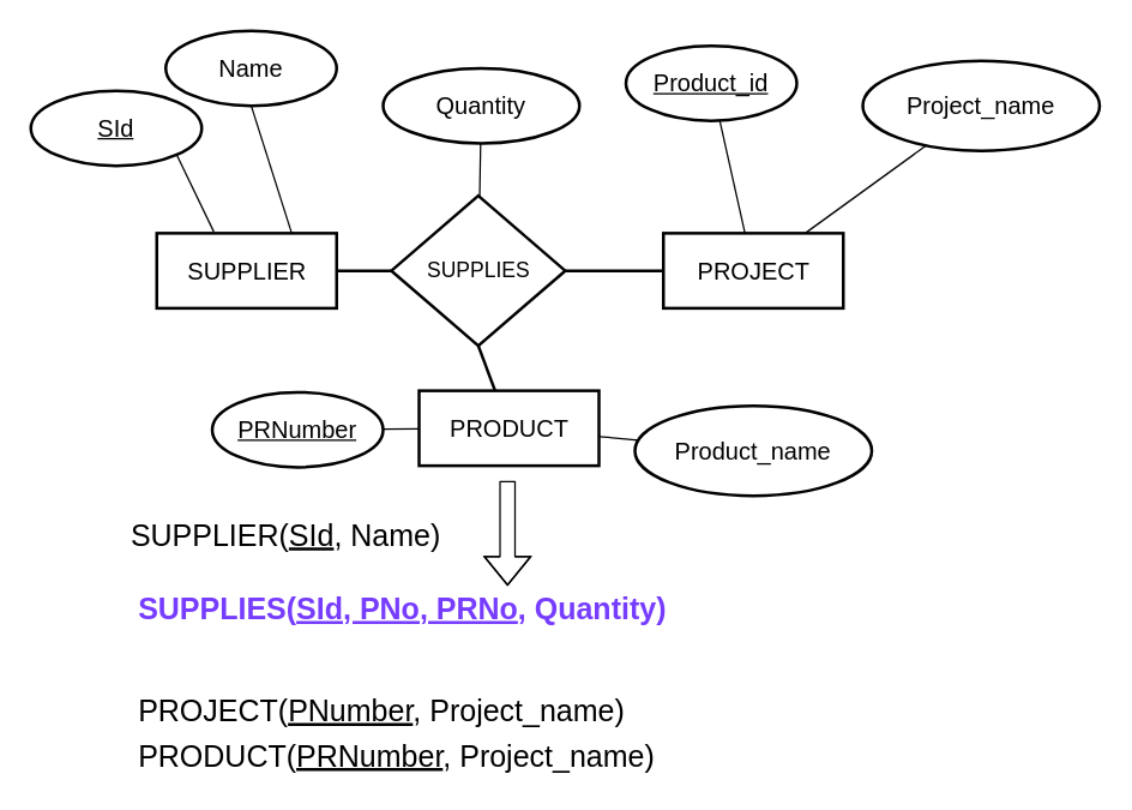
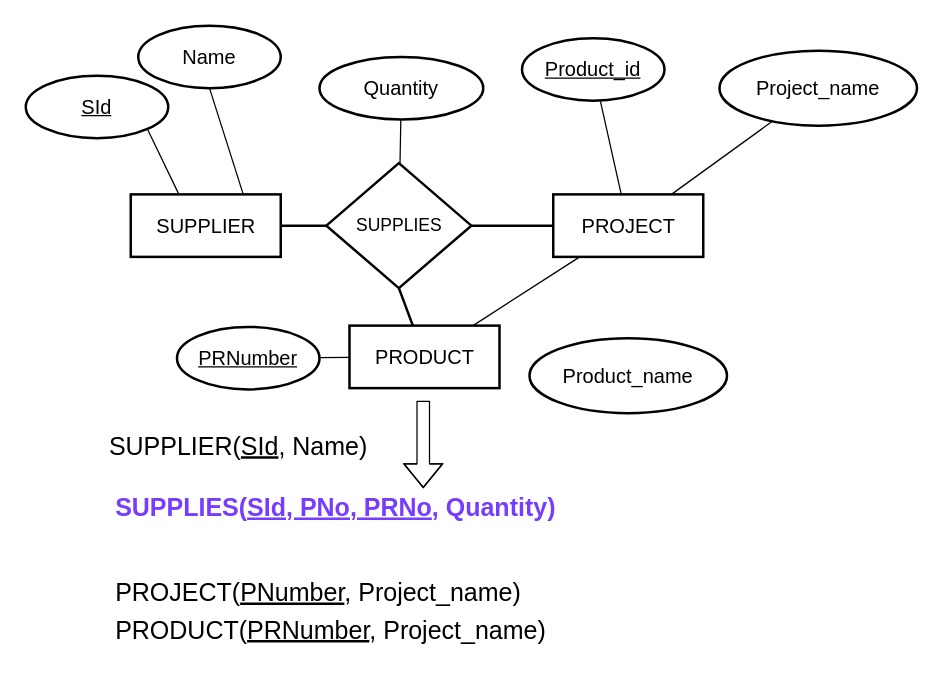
  <mxCell id="0" />
  <mxCell id="1" parent="0" />
  <mxCell id="2" value="SUPPLIER" style="html=1;fillColor=none;fontSize=16;strokeWidth=2;" parent="1" vertex="1"><mxGeometry x="104" y="155" width="120" height="50" as="geometry" /></mxCell>
  <mxCell id="3" value="PROJECT" style="html=1;fillColor=none;fontSize=16;strokeWidth=2;" parent="1" vertex="1"><mxGeometry x="442" y="155" width="120" height="50" as="geometry" /></mxCell>
  <mxCell id="4" value="SUPPLIES" style="shape=rhombus;strokeWidth=2;fontSize=17;perimeter=rhombusPerimeter;whiteSpace=wrap;html=1;align=center;fontSize=14;fillColor=none;" parent="1" vertex="1"><mxGeometry x="260.5" y="130" width="116" height="100" as="geometry" /></mxCell>
  <mxCell id="5" value="" style="endArrow=none;html=1;entryX=0;entryY=0.5;entryDx=0;entryDy=0;endFill=0;strokeWidth=2;" parent="1" source="4" target="3" edge="1"><mxGeometry width="50" height="50" relative="1" as="geometry"><mxPoint x="390" y="180" as="sourcePoint" /><mxPoint x="296" y="190" as="targetPoint" /></mxGeometry></mxCell>
  <mxCell id="6" value="Quantity" style="ellipse;whiteSpace=wrap;html=1;strokeWidth=2;fillColor=none;fontSize=16;" parent="1" vertex="1"><mxGeometry x="255" y="45" width="131" height="50" as="geometry" /></mxCell>
  <mxCell id="7" value="" style="shape=flexArrow;endArrow=classic;html=1;" parent="1" edge="1"><mxGeometry width="50" height="50" relative="1" as="geometry"><mxPoint x="338" y="320" as="sourcePoint" /><mxPoint x="338" y="390" as="targetPoint" /><Array as="points"><mxPoint x="338" y="330" /></Array></mxGeometry></mxCell>
  <mxCell id="8" value="SUPPLIER(&lt;u&gt;SId&lt;/u&gt;, Name)" style="text;html=1;strokeColor=none;fillColor=none;align=left;verticalAlign=middle;whiteSpace=wrap;rounded=0;fontSize=20;" parent="1" vertex="1"><mxGeometry x="85" y="341" width="540" height="30" as="geometry" /></mxCell>
  <mxCell id="9" value="SId" style="ellipse;whiteSpace=wrap;html=1;strokeWidth=2;fillColor=none;fontSize=16;fontStyle=4" parent="1" vertex="1"><mxGeometry x="20" y="60" width="114" height="50" as="geometry" /></mxCell>
  <mxCell id="10" value="" style="endArrow=none;html=1;exitX=0.75;exitY=0;exitDx=0;exitDy=0;entryX=0.5;entryY=1;entryDx=0;entryDy=0;" parent="1" source="2" target="11" edge="1"><mxGeometry width="50" height="50" relative="1" as="geometry"><mxPoint x="159" y="155" as="sourcePoint" /><mxPoint x="209" y="105" as="targetPoint" /></mxGeometry></mxCell>
  <mxCell id="11" value="Name" style="ellipse;whiteSpace=wrap;html=1;strokeWidth=2;fillColor=none;fontSize=16;" parent="1" vertex="1"><mxGeometry x="110" y="20" width="114" height="50" as="geometry" /></mxCell>
  <mxCell id="12" value="" style="endArrow=none;html=1;exitX=0.317;exitY=-0.02;exitDx=0;exitDy=0;entryX=1;entryY=1;entryDx=0;entryDy=0;exitPerimeter=0;" parent="1" source="2" target="9" edge="1"><mxGeometry width="50" height="50" relative="1" as="geometry"><mxPoint x="210" y="165" as="sourcePoint" /><mxPoint x="232" y="110" as="targetPoint" /></mxGeometry></mxCell>
  <mxCell id="13" value="" style="endArrow=none;html=1;" parent="1" source="4" target="6" edge="1"><mxGeometry width="50" height="50" relative="1" as="geometry"><mxPoint x="158.04" y="164" as="sourcePoint" /><mxPoint x="117.305" y="112.678" as="targetPoint" /></mxGeometry></mxCell>
  <mxCell id="14" value="Product_id" style="ellipse;whiteSpace=wrap;html=1;strokeWidth=2;fillColor=none;fontSize=16;fontStyle=4" parent="1" vertex="1"><mxGeometry x="417" y="30" width="114" height="50" as="geometry" /></mxCell>
  <mxCell id="15" value="Project_name" style="ellipse;whiteSpace=wrap;html=1;strokeWidth=2;fillColor=none;fontSize=16;" parent="1" vertex="1"><mxGeometry x="575" y="40" width="158" height="60" as="geometry" /></mxCell>
  <mxCell id="16" value="" style="endArrow=none;html=1;" parent="1" source="3" target="15" edge="1"><mxGeometry width="50" height="50" relative="1" as="geometry"><mxPoint x="663" y="207.5" as="sourcePoint" /><mxPoint x="620" y="123" as="targetPoint" /></mxGeometry></mxCell>
  <mxCell id="17" value="" style="endArrow=none;html=1;" parent="1" source="3" target="14" edge="1"><mxGeometry width="50" height="50" relative="1" as="geometry"><mxPoint x="563.754" y="165" as="sourcePoint" /><mxPoint x="630" y="133" as="targetPoint" /></mxGeometry></mxCell>
  <mxCell id="18" value="&lt;font color=&quot;#773dff&quot; style=&quot;font-weight: bold&quot;&gt;SUPPLIES(&lt;u&gt;SId, PNo, PRNo&lt;/u&gt;, Quantity)&amp;nbsp;&lt;/font&gt;" style="text;html=1;strokeColor=none;fillColor=none;align=left;verticalAlign=middle;whiteSpace=wrap;rounded=0;fontSize=20;" parent="1" vertex="1"><mxGeometry x="90" y="390" width="469" height="30" as="geometry" /></mxCell>
  <mxCell id="19" value="PROJECT(&lt;u&gt;PNumber&lt;/u&gt;, Project_name)" style="text;html=1;strokeColor=none;fillColor=none;align=left;verticalAlign=middle;whiteSpace=wrap;rounded=0;fontSize=20;" parent="1" vertex="1"><mxGeometry x="90" y="458" width="540" height="30" as="geometry" /></mxCell>
  <mxCell id="20" value="PRODUCT" style="html=1;fillColor=none;fontSize=16;strokeWidth=2;" parent="1" vertex="1"><mxGeometry x="279" y="260" width="120" height="50" as="geometry" /></mxCell>
  <mxCell id="21" value="PRNumber" style="ellipse;whiteSpace=wrap;html=1;strokeWidth=2;fillColor=none;fontSize=16;fontStyle=4" parent="1" vertex="1"><mxGeometry x="141" y="261" width="114" height="50" as="geometry" /></mxCell>
  <mxCell id="22" value="Product_name" style="ellipse;whiteSpace=wrap;html=1;strokeWidth=2;fillColor=none;fontSize=16;" parent="1" vertex="1"><mxGeometry x="423" y="270" width="158" height="60" as="geometry" /></mxCell>
- <mxCell id="23" value="" style="endArrow=none;html=1;" parent="1" source="20" target="22" edge="1"><mxGeometry width="50" height="50" relative="1" as="geometry"><mxPoint x="505" y="307.5" as="sourcePoint" /><mxPoint x="462" y="223" as="targetPoint" /></mxGeometry></mxCell>
+ <mxCell id="23" value="" style="endArrow=none;html=1;" parent="1" source="20" target="3" edge="1"><mxGeometry width="50" height="50" relative="1" as="geometry"><mxPoint x="505" y="307.5" as="sourcePoint" /><mxPoint x="462" y="223" as="targetPoint" /></mxGeometry></mxCell>
  <mxCell id="24" value="" style="endArrow=none;html=1;" parent="1" source="20" target="21" edge="1"><mxGeometry width="50" height="50" relative="1" as="geometry"><mxPoint x="405.754" y="265" as="sourcePoint" /><mxPoint x="472" y="233" as="targetPoint" /></mxGeometry></mxCell>
  <mxCell id="25" value="" style="endArrow=none;html=1;endFill=0;strokeWidth=2;exitX=0.5;exitY=1;exitDx=0;exitDy=0;" parent="1" source="4" target="20" edge="1"><mxGeometry width="50" height="50" relative="1" as="geometry"><mxPoint x="337" y="220" as="sourcePoint" /><mxPoint x="452" y="190" as="targetPoint" /></mxGeometry></mxCell>
  <mxCell id="26" value="" style="endArrow=none;html=1;endFill=0;strokeWidth=2;" parent="1" target="4" edge="1"><mxGeometry width="50" height="50" relative="1" as="geometry"><mxPoint x="224" y="180" as="sourcePoint" /><mxPoint x="269.5" y="180" as="targetPoint" /></mxGeometry></mxCell>
  <mxCell id="27" value="PRODUCT(&lt;u&gt;PRNumber&lt;/u&gt;, Project_name)" style="text;html=1;strokeColor=none;fillColor=none;align=left;verticalAlign=middle;whiteSpace=wrap;rounded=0;fontSize=20;" parent="1" vertex="1"><mxGeometry x="90" y="488" width="540" height="30" as="geometry" /></mxCell>
